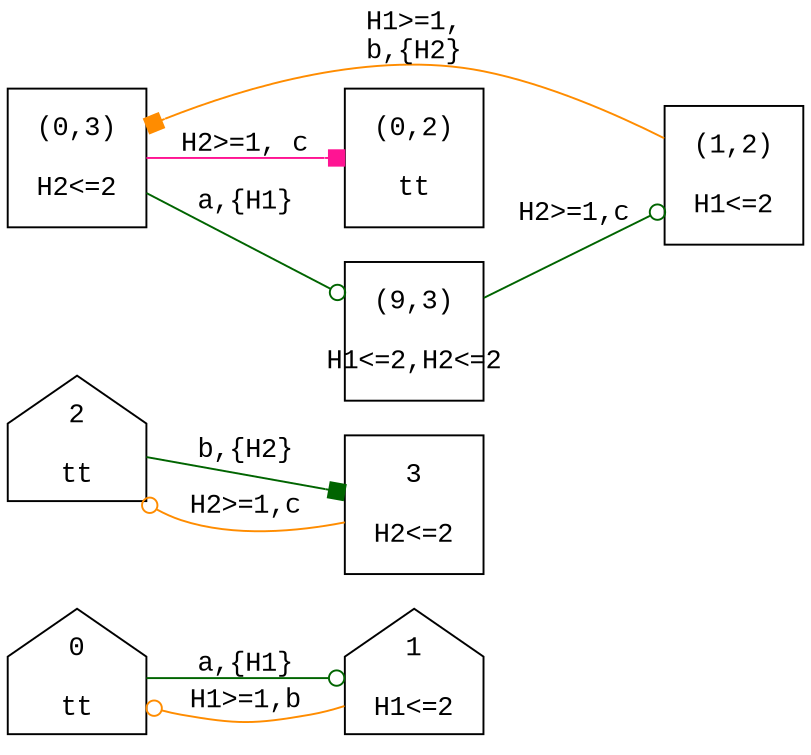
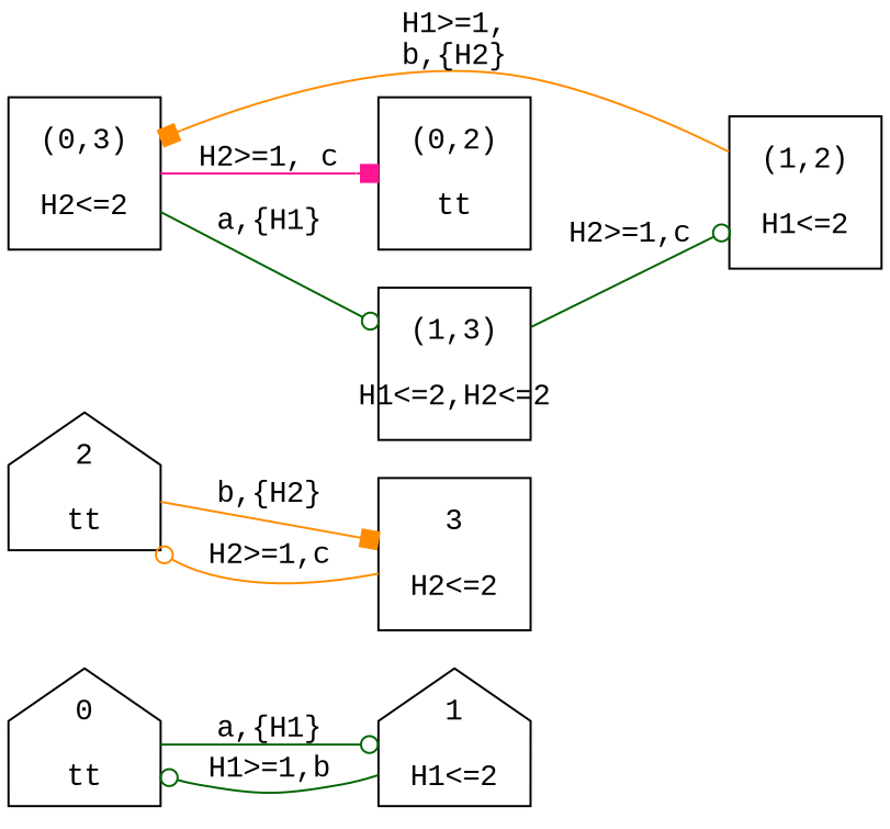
  digraph {
    fontname="Liberation Mono"
    rankdir=LR
    node [color=black fixedsize=true fontname="Liberation Mono" fontsize=14 shape=box]
    edge [arrowhead=odot color=darkgreen fontname="Liberation Mono"]
    n1 [height=1 label="0\n\ntt" shape=house width=1]
    n2 [height=1 label="1\n\nH1<=2" shape=house width=1]
    n3 [height=1 label="2\n\ntt" shape=house width=1]
    n4 [height=1 label="3\n\nH2<=2" width=1]
    n5 [height=1 label="(0,2)\n\ntt" width=1]
    n6 [height=1 label="(1,2)\n\nH1<=2" width=1]
    n7 [height=1 label="(0,3)\n\nH2<=2" width=1]
-   n8 [height=1 label="(9,3)\n\nH1<=2,H2<=2" width=1]
+   n8 [height=1 label="(1,3)\n\nH1<=2,H2<=2" width=1]
    n1 -> n2 [label="a,{H1}"]
-   n2 -> n1 [color=darkorange label="H1>=1,b"]
-   n3 -> n4 [arrowhead=box label="b,{H2}"]
+   n2 -> n1 [label="H1>=1,b"]
+   n3 -> n4 [arrowhead=box color=darkorange label="b,{H2}"]
    n4 -> n3 [color=darkorange label="H2>=1,c"]
    n6 -> n7 [arrowhead=box color=darkorange label="H1>=1,\lb,{H2}"]
    n7 -> n5 [arrowhead=box color=deeppink label="H2>=1, c"]
    n7 -> n8 [label="a,{H1}"]
    n8 -> n6 [label="H2>=1,c"]
  }
